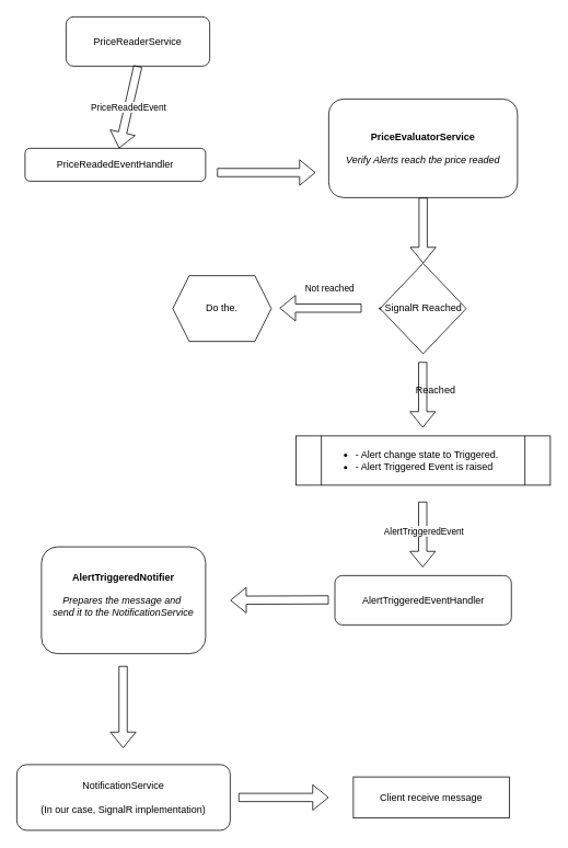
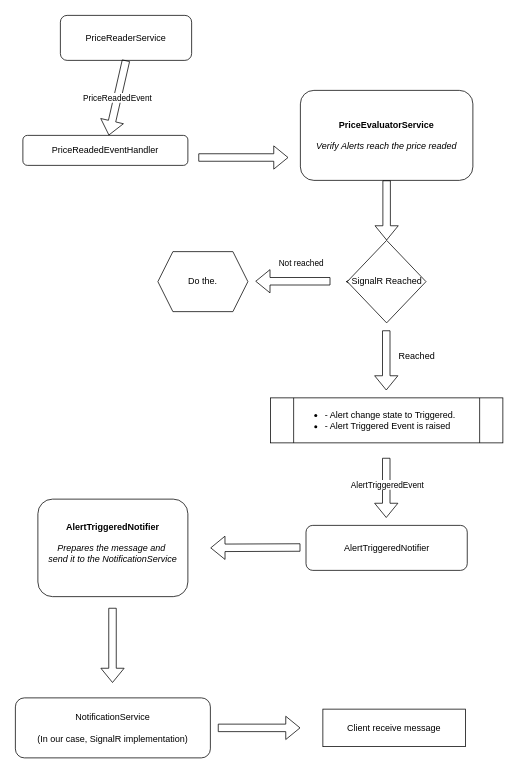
  <mxCell id="0" />
  <mxCell id="1" parent="0" />
  <mxCell id="2" value="PriceReaderService" style="rounded=1;whiteSpace=wrap;html=1;" vertex="1" parent="1"><mxGeometry x="80" y="20" width="175" height="60" as="geometry" /></mxCell>
  <mxCell id="3" value="PriceReadedEventHandler" style="rounded=1;whiteSpace=wrap;html=1;" vertex="1" parent="1"><mxGeometry x="30" y="180" width="220" height="40" as="geometry" /></mxCell>
  <mxCell id="4" value="PriceReadedEvent" style="shape=flexArrow;endArrow=classic;html=1;rounded=0;exitX=0.5;exitY=1;exitDx=0;exitDy=0;" edge="1" parent="1" source="2" target="3"><mxGeometry width="50" height="50" relative="1" as="geometry"><mxPoint x="80" y="140" as="sourcePoint" /><mxPoint x="130" y="90" as="targetPoint" /></mxGeometry></mxCell>
  <mxCell id="5" value="&lt;div&gt;&lt;br&gt;&lt;/div&gt;" style="shape=flexArrow;endArrow=classic;html=1;rounded=0;exitX=0.5;exitY=1;exitDx=0;exitDy=0;" edge="1" parent="1"><mxGeometry x="-0.067" y="-30" width="50" height="50" relative="1" as="geometry"><mxPoint x="264" y="209.5" as="sourcePoint" /><mxPoint x="384" y="209.5" as="targetPoint" /><mxPoint y="1" as="offset" /></mxGeometry></mxCell>
  <mxCell id="6" value="&lt;b&gt;PriceEvaluatorService&lt;/b&gt;&lt;div&gt;&lt;br&gt;&lt;/div&gt;&lt;div&gt;&lt;i&gt;Verify Alerts reach the price readed&lt;/i&gt;&lt;/div&gt;" style="rounded=1;whiteSpace=wrap;html=1;" vertex="1" parent="1"><mxGeometry x="400" y="120" width="230" height="120" as="geometry" /></mxCell>
  <mxCell id="7" value="" style="shape=flexArrow;endArrow=classic;html=1;rounded=0;entryX=0.5;entryY=0;entryDx=0;entryDy=0;" edge="1" parent="1" source="6" target="9"><mxGeometry width="50" height="50" relative="1" as="geometry"><mxPoint x="460" y="320" as="sourcePoint" /><mxPoint x="495" y="320" as="targetPoint" /></mxGeometry></mxCell>
  <mxCell id="8" style="edgeStyle=orthogonalEdgeStyle;rounded=0;orthogonalLoop=1;jettySize=auto;html=1;exitX=0;exitY=0.5;exitDx=0;exitDy=0;" edge="1" parent="1" source="9"><mxGeometry relative="1" as="geometry"><mxPoint x="460" y="375" as="targetPoint" /></mxGeometry></mxCell>
  <mxCell id="9" value="SignalR Reached" style="rhombus;whiteSpace=wrap;html=1;" vertex="1" parent="1"><mxGeometry x="462.5" y="320" width="105" height="110" as="geometry" /></mxCell>
  <mxCell id="10" value="" style="shape=flexArrow;endArrow=classic;html=1;rounded=0;" edge="1" parent="1"><mxGeometry width="50" height="50" relative="1" as="geometry"><mxPoint x="440" y="374.5" as="sourcePoint" /><mxPoint x="340" y="374.5" as="targetPoint" /></mxGeometry></mxCell>
  <mxCell id="11" value="Not reached" style="edgeLabel;html=1;align=center;verticalAlign=middle;resizable=0;points=[];" vertex="1" connectable="0" parent="10"><mxGeometry x="-0.017" y="2" relative="1" as="geometry"><mxPoint x="9" y="-26" as="offset" /></mxGeometry></mxCell>
  <mxCell id="12" value="Do the." style="shape=hexagon;perimeter=hexagonPerimeter2;whiteSpace=wrap;html=1;fixedSize=1;" vertex="1" parent="1"><mxGeometry x="210" y="335" width="120" height="80" as="geometry" /></mxCell>
  <mxCell id="13" value="" style="shape=flexArrow;endArrow=classic;html=1;rounded=0;exitX=0.5;exitY=1;exitDx=0;exitDy=0;" edge="1" parent="1"><mxGeometry width="50" height="50" relative="1" as="geometry"><mxPoint x="514.5" y="440" as="sourcePoint" /><mxPoint x="514.5" y="520" as="targetPoint" /></mxGeometry></mxCell>
- <mxCell id="14" value="Reached" style="text;html=1;align=center;verticalAlign=middle;resizable=0;points=[];autosize=1;strokeColor=none;fillColor=none;" vertex="1" parent="1"><mxGeometry x="495" y="460" width="70" height="30" as="geometry" /></mxCell>
+ <mxCell id="14" value="Reached" style="text;html=1;align=center;verticalAlign=middle;resizable=0;points=[];autosize=1;strokeColor=none;fillColor=none;" vertex="1" parent="1"><mxGeometry x="520" y="460" width="70" height="30" as="geometry" /></mxCell>
  <mxCell id="15" value="&lt;ul&gt;&lt;li&gt;- Alert change state to Triggered.&lt;/li&gt;&lt;li&gt;- Alert Triggered Event is raised&lt;/li&gt;&lt;/ul&gt;" style="shape=process;whiteSpace=wrap;html=1;backgroundOutline=1;align=left;" vertex="1" parent="1"><mxGeometry x="360" y="530" width="310" height="60" as="geometry" /></mxCell>
  <mxCell id="16" style="edgeStyle=orthogonalEdgeStyle;rounded=0;orthogonalLoop=1;jettySize=auto;html=1;exitX=0.5;exitY=1;exitDx=0;exitDy=0;" edge="1" parent="1" source="15" target="15"><mxGeometry relative="1" as="geometry" /></mxCell>
  <mxCell id="17" value="" style="shape=flexArrow;endArrow=classic;html=1;rounded=0;" edge="1" parent="1"><mxGeometry width="50" height="50" relative="1" as="geometry"><mxPoint x="514.5" y="610" as="sourcePoint" /><mxPoint x="514.5" y="690" as="targetPoint" /></mxGeometry></mxCell>
  <mxCell id="18" value="AlertTriggeredEvent" style="edgeLabel;html=1;align=center;verticalAlign=middle;resizable=0;points=[];" vertex="1" connectable="0" parent="17"><mxGeometry x="-0.125" y="1" relative="1" as="geometry"><mxPoint as="offset" /></mxGeometry></mxCell>
- <mxCell id="19" value="AlertTriggeredEventHandler" style="rounded=1;whiteSpace=wrap;html=1;" vertex="1" parent="1"><mxGeometry x="407.5" y="700" width="215" height="60" as="geometry" /></mxCell>
+ <mxCell id="19" value="AlertTriggeredNotifier" style="rounded=1;whiteSpace=wrap;html=1;" vertex="1" parent="1"><mxGeometry x="407.5" y="700" width="215" height="60" as="geometry" /></mxCell>
  <mxCell id="20" value="" style="shape=flexArrow;endArrow=classic;html=1;rounded=0;" edge="1" parent="1"><mxGeometry width="50" height="50" relative="1" as="geometry"><mxPoint x="400" y="729.5" as="sourcePoint" /><mxPoint x="280" y="730" as="targetPoint" /></mxGeometry></mxCell>
  <mxCell id="21" value="&lt;b&gt;AlertTriggeredNotifier&lt;/b&gt;&lt;div&gt;&lt;br&gt;&lt;/div&gt;&lt;div&gt;&lt;span style=&quot;text-wrap: nowrap;&quot;&gt;&lt;i&gt;Prepares the message and&amp;nbsp;&lt;/i&gt;&lt;/span&gt;&lt;/div&gt;&lt;div&gt;&lt;span style=&quot;text-wrap: nowrap;&quot;&gt;&lt;i&gt;send it to the NotificationService&lt;/i&gt;&lt;/span&gt;&lt;br&gt;&lt;/div&gt;&lt;div&gt;&lt;span style=&quot;text-wrap: nowrap;&quot;&gt;&lt;br&gt;&lt;/span&gt;&lt;/div&gt;" style="rounded=1;whiteSpace=wrap;html=1;" vertex="1" parent="1"><mxGeometry x="50" y="665" width="200" height="130" as="geometry" /></mxCell>
  <mxCell id="22" value="" style="shape=flexArrow;endArrow=classic;html=1;rounded=0;" edge="1" parent="1"><mxGeometry width="50" height="50" relative="1" as="geometry"><mxPoint x="149.5" y="810" as="sourcePoint" /><mxPoint x="149.5" y="910" as="targetPoint" /></mxGeometry></mxCell>
  <mxCell id="23" value="NotificationService&lt;br&gt;&lt;br&gt;(In our case, SignalR implementation)" style="rounded=1;whiteSpace=wrap;html=1;" vertex="1" parent="1"><mxGeometry x="20" y="930" width="260" height="80" as="geometry" /></mxCell>
  <mxCell id="24" value="" style="shape=flexArrow;endArrow=classic;html=1;rounded=0;" edge="1" parent="1"><mxGeometry width="50" height="50" relative="1" as="geometry"><mxPoint x="290" y="970" as="sourcePoint" /><mxPoint x="400" y="970" as="targetPoint" /></mxGeometry></mxCell>
  <mxCell id="25" value="Client receive message" style="whiteSpace=wrap;html=1;rounded=0;" vertex="1" parent="1"><mxGeometry x="430" y="945" width="190" height="50" as="geometry" /></mxCell>
